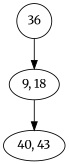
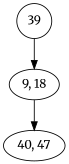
  digraph {
    fontname=Merriweather
    node [fontname=Merriweather shape=oval]
    edge [fontname=Merriweather]
    n1 [label="9, 18"]
-   n2 [label="40, 43"]
-   39 [shape=circle label=36]
+   n2 [label="40, 47"]
+   39 [shape=circle]
    n1 -> n2
    39 -> n1
  }
